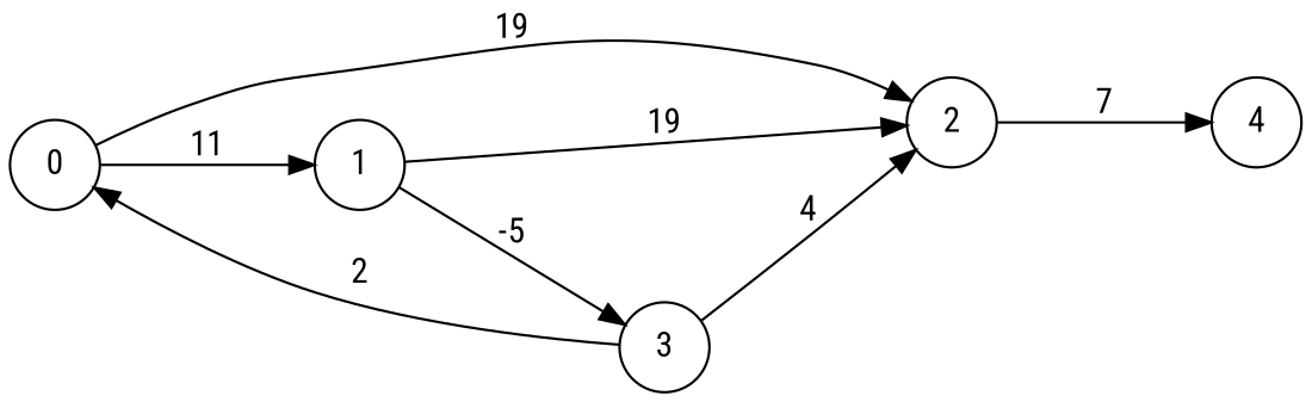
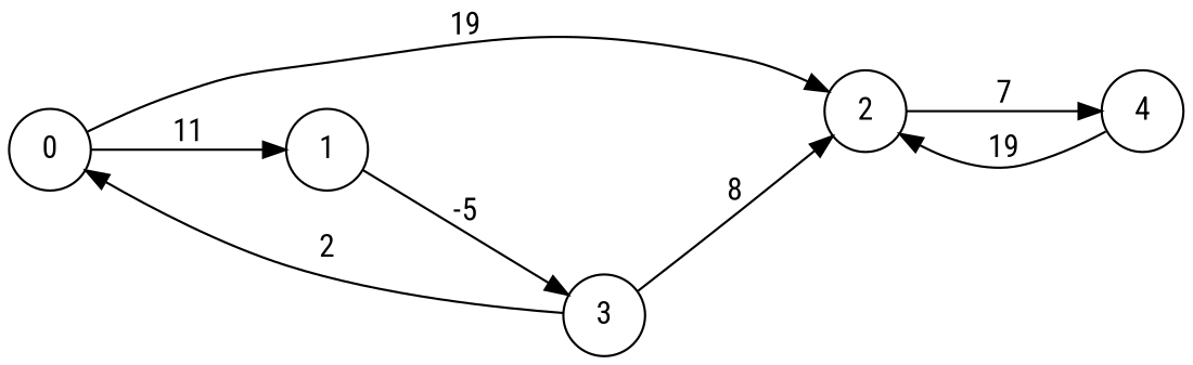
  digraph {
    fontname="Roboto Condensed"
    nodesep=0.5
    rankdir=LR
    ranksep=1.0
    node [fontname="Roboto Condensed" shape=circle]
    edge [fontname="Roboto Condensed"]
    0
    1
    2
    3
    4
    0 -> 1 [label=11]
    0 -> 2 [label=19]
    1 -> 3 [label=-5]
    2 -> 4 [label=7]
    3 -> 0 [label=2]
-   3 -> 2 [label=4]
-   1 -> 2 [label=19]
+   3 -> 2 [label=8]
+   4 -> 2 [label=19]
  }
